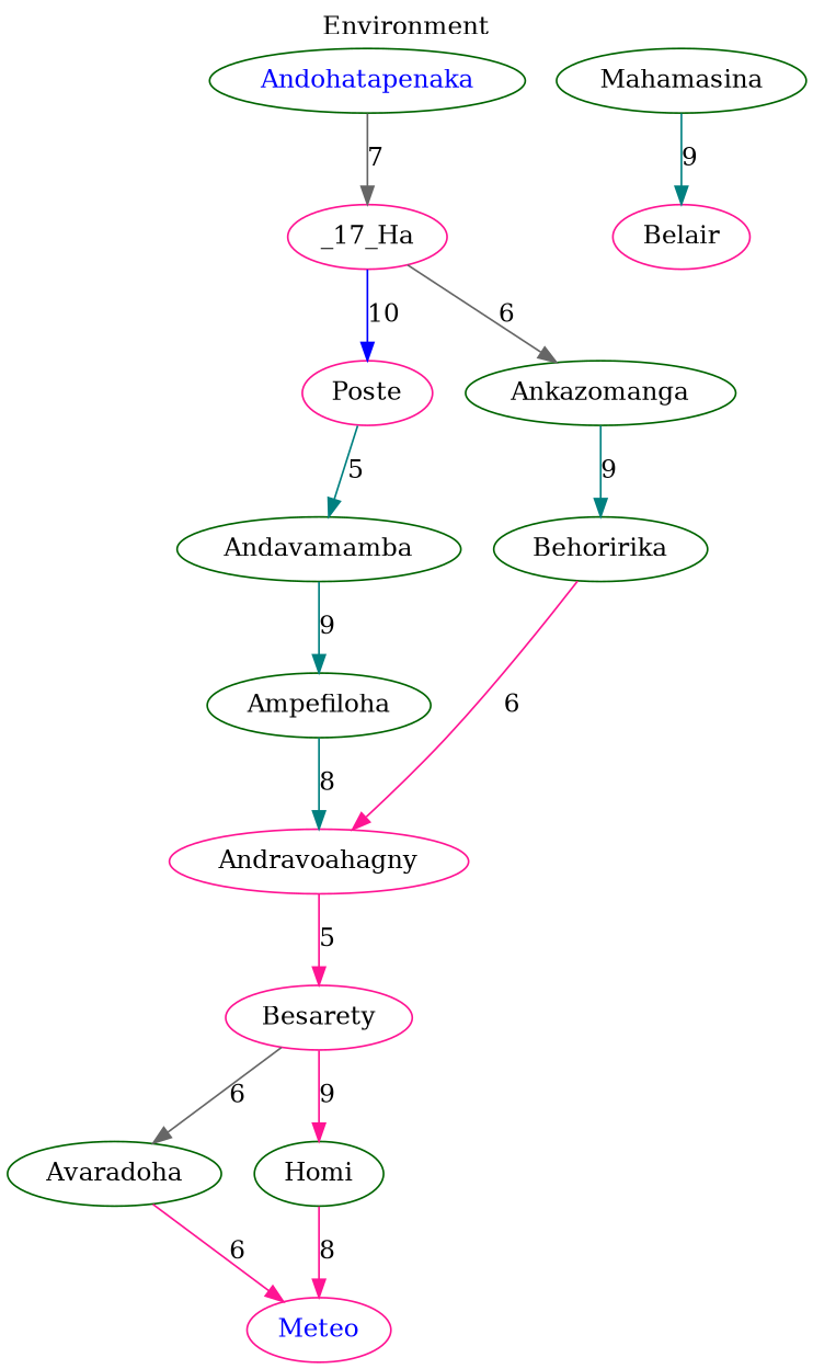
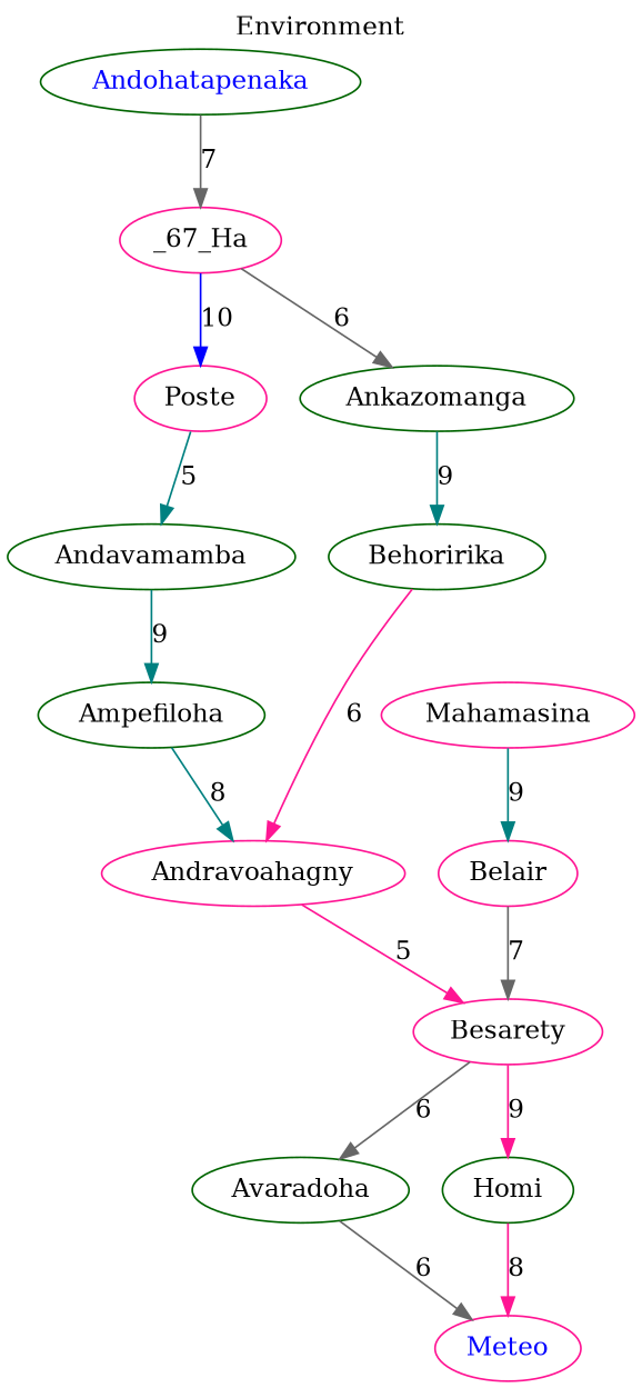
  digraph {
    label=Environment
    labelloc=t
    node [color=darkgreen]
    edge [color=teal weight=6]
    Andohatapenaka [fontcolor=blue]
-   _67_Ha [color=deeppink label=_17_Ha]
+   _67_Ha [color=deeppink]
    Poste [color=deeppink]
    Ankazomanga
    Meteo [color=deeppink fontcolor=blue]
    Andavamamba
    Ampefiloha
    Andravoahagny [color=deeppink]
-   Mahamasina
+   Mahamasina [color=deeppink]
    Belair [color=deeppink]
    Besarety [color=deeppink]
    Behoririka
    Avaradoha
    Homi
    Andohatapenaka -> _67_Ha [color=gray40 label=7 weight=7]
    _67_Ha -> Poste [color=blue label=10 weight=10]
    _67_Ha -> Ankazomanga [color=gray40 label=6]
    Poste -> Andavamamba [label=5 weight=5]
    Ankazomanga -> Behoririka [label=9 weight=9]
    Andavamamba -> Ampefiloha [label=9 weight=9]
    Ampefiloha -> Andravoahagny [label=8 weight=8]
    Andravoahagny -> Besarety [color=deeppink label=5 weight=5]
    Mahamasina -> Belair [label=9 weight=9]
+   Belair -> Besarety [color=gray40 label=7 weight=7]
    Besarety -> Avaradoha [color=gray40 label=6]
    Besarety -> Homi [color=deeppink label=9 weight=9]
    Behoririka -> Andravoahagny [color=deeppink label=6]
-   Avaradoha -> Meteo [color=deeppink label=6]
+   Avaradoha -> Meteo [color=gray40 label=6]
    Homi -> Meteo [color=deeppink label=8 weight=8]
  }
